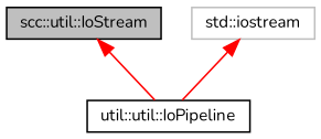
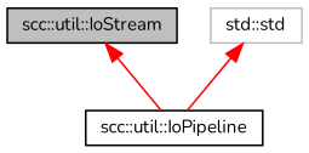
  digraph {
    fontname=Nunito
    node [color=black fillcolor=white fontname=Nunito fontsize=10 shape=record style=filled]
    edge [color=red dir=back fontname=Nunito fontsize=10 labelfontname=Helvetica labelfontsize=10 style=solid]
    n1 [fillcolor=grey75 fontcolor=black height=0.2 label="scc::util::IoStream" width=0.4]
-   n2 [height=0.2 label="util::util::IoPipeline" width=0.4]
-   n3 [color=grey75 height=0.2 label="std::iostream" width=0.4]
+   n2 [height=0.2 label="scc::util::IoPipeline" width=0.4]
+   n3 [color=grey75 height=0.2 label="std::std" width=0.4]
    n1 -> n2
    n3 -> n2
  }
